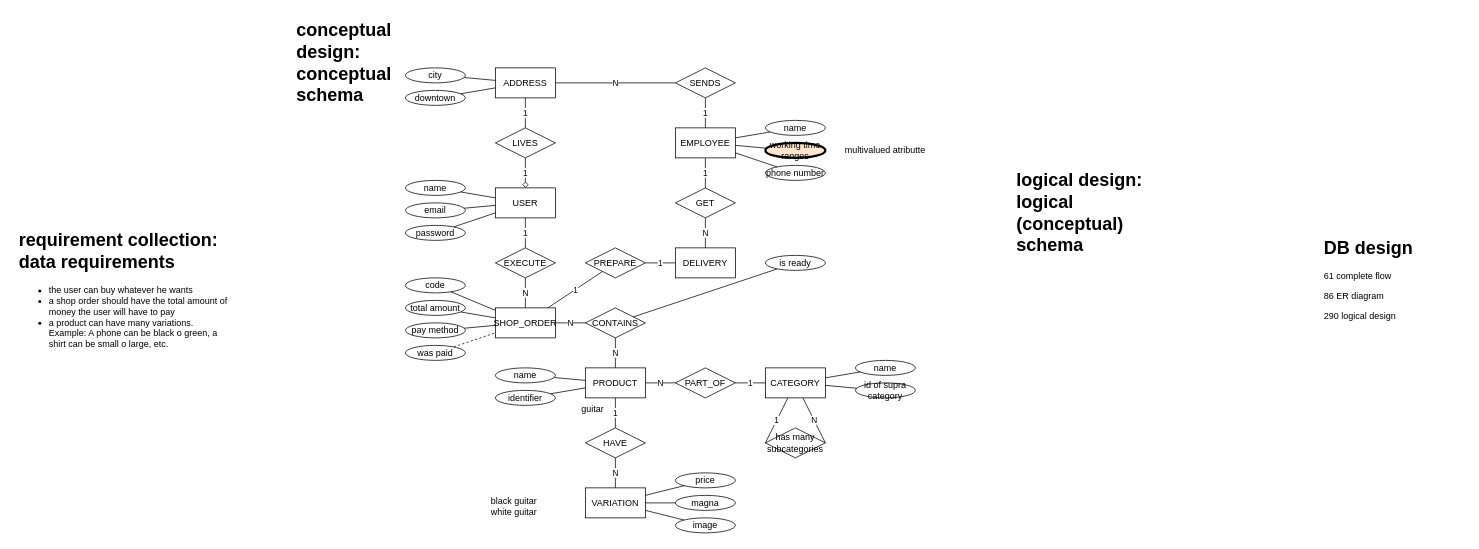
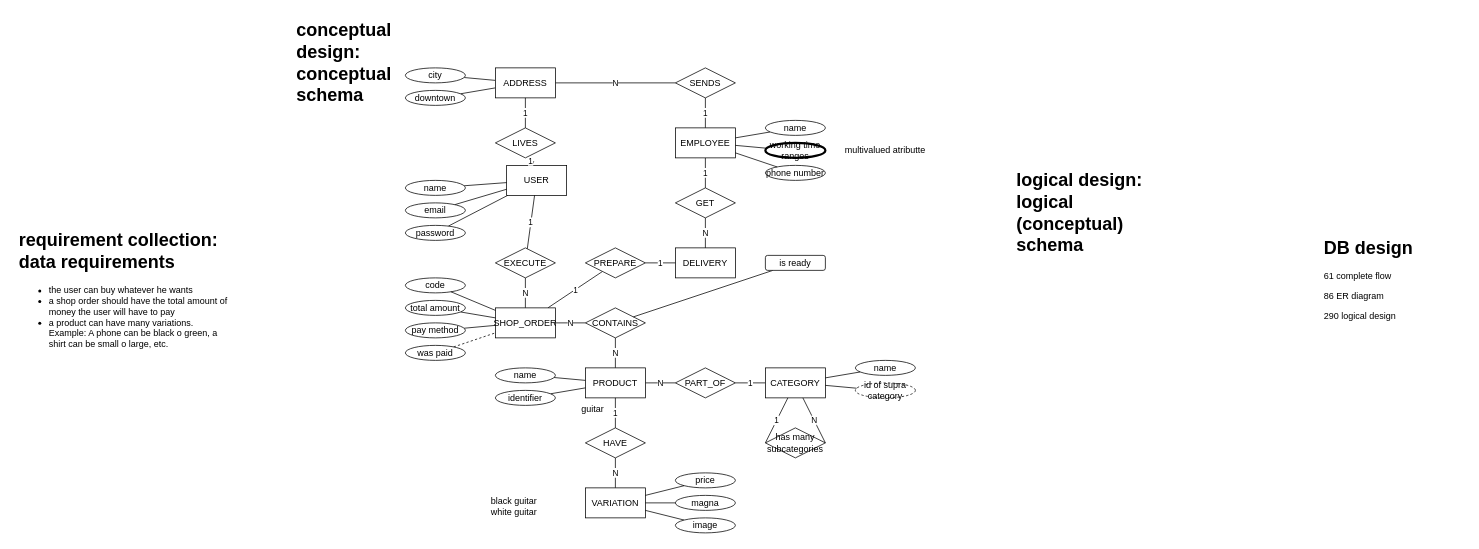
  <mxCell id="0" />
  <mxCell id="1" parent="0" />
  <mxCell id="2" value="N" style="rounded=0;orthogonalLoop=1;jettySize=auto;html=1;startArrow=none;startFill=0;endArrow=none;endFill=0;" parent="1" source="24" target="14" edge="1"><mxGeometry relative="1" as="geometry" /></mxCell>
- <mxCell id="3" value="USER" style="rounded=0;whiteSpace=wrap;html=1;" parent="1" vertex="1"><mxGeometry x="660" y="250" width="80" height="40" as="geometry" /></mxCell>
+ <mxCell id="3" value="USER" style="rounded=0;whiteSpace=wrap;html=1;" parent="1" vertex="1"><mxGeometry x="675" y="220" width="80" height="40" as="geometry" /></mxCell>
  <mxCell id="4" value="&lt;h1&gt;DB design&lt;/h1&gt;&lt;p&gt;61 complete flow&lt;/p&gt;&lt;p&gt;86 ER diagram&lt;/p&gt;&lt;p&gt;290 logical design&lt;/p&gt;" style="text;html=1;strokeColor=none;fillColor=none;spacing=5;spacingTop=-20;whiteSpace=wrap;overflow=hidden;rounded=0;" parent="1" vertex="1"><mxGeometry x="1760" y="310" width="190" height="120" as="geometry" /></mxCell>
  <mxCell id="5" value="&lt;h1&gt;conceptual design: conceptual schema&lt;/h1&gt;&lt;p&gt;Lorem ipsum dolor sit amet, consectetur adipisicing elit, sed do eiusmod tempor incididunt ut labore et dolore magna aliqua.&lt;/p&gt;" style="text;html=1;strokeColor=none;fillColor=none;spacing=5;spacingTop=-20;whiteSpace=wrap;overflow=hidden;rounded=0;" parent="1" vertex="1"><mxGeometry x="390" y="20" width="190" height="120" as="geometry" /></mxCell>
  <mxCell id="6" value="&lt;h1&gt;requirement collection: data requirements&lt;/h1&gt;&lt;ul&gt;&lt;li&gt;&lt;span style=&quot;background-color: initial;&quot;&gt;the user can buy whatever he wants&lt;/span&gt;&lt;/li&gt;&lt;li&gt;&lt;span style=&quot;background-color: initial;&quot;&gt;a shop order should have the total amount of money the user will have to pay&lt;/span&gt;&lt;/li&gt;&lt;li&gt;&lt;span style=&quot;background-color: initial;&quot;&gt;a product can have many variations. Example: A phone can be black o green, a shirt can be small o large, etc.&lt;/span&gt;&lt;/li&gt;&lt;/ul&gt;" style="text;html=1;strokeColor=none;fillColor=none;spacing=5;spacingTop=-20;whiteSpace=wrap;overflow=hidden;rounded=0;" parent="1" vertex="1"><mxGeometry x="20" y="300" width="290" height="200" as="geometry" /></mxCell>
  <mxCell id="7" value="&lt;h1&gt;logical design: logical (conceptual) schema&lt;/h1&gt;&lt;p&gt;Lorem ipsum dolor sit amet, consectetur adipisicing elit, sed do eiusmod tempor incididunt ut labore et dolore magna aliqua.&lt;/p&gt;" style="text;html=1;strokeColor=none;fillColor=none;spacing=5;spacingTop=-20;whiteSpace=wrap;overflow=hidden;rounded=0;" parent="1" vertex="1"><mxGeometry x="1350" y="220" width="190" height="120" as="geometry" /></mxCell>
  <mxCell id="8" style="rounded=0;orthogonalLoop=1;jettySize=auto;html=1;endArrow=none;endFill=0;" parent="1" source="9" target="3" edge="1"><mxGeometry relative="1" as="geometry" /></mxCell>
  <mxCell id="9" value="name" style="ellipse;whiteSpace=wrap;html=1;" parent="1" vertex="1"><mxGeometry x="540" y="240" width="80" height="20" as="geometry" /></mxCell>
  <mxCell id="10" style="rounded=0;orthogonalLoop=1;jettySize=auto;html=1;endArrow=none;endFill=0;" parent="1" source="11" target="3" edge="1"><mxGeometry relative="1" as="geometry" /></mxCell>
  <mxCell id="11" value="email" style="ellipse;whiteSpace=wrap;html=1;" parent="1" vertex="1"><mxGeometry x="540" y="270" width="80" height="20" as="geometry" /></mxCell>
  <mxCell id="12" value="N" style="rounded=0;orthogonalLoop=1;jettySize=auto;html=1;endArrow=none;endFill=0;" parent="1" source="14" target="16" edge="1"><mxGeometry relative="1" as="geometry" /></mxCell>
  <mxCell id="13" value="1" style="rounded=0;orthogonalLoop=1;jettySize=auto;html=1;endArrow=none;endFill=0;" edge="1" parent="1" source="14" target="63"><mxGeometry relative="1" as="geometry" /></mxCell>
  <mxCell id="14" value="SHOP_ORDER" style="rounded=0;whiteSpace=wrap;html=1;" parent="1" vertex="1"><mxGeometry x="660" y="410" width="80" height="40" as="geometry" /></mxCell>
  <mxCell id="15" value="N" style="rounded=0;orthogonalLoop=1;jettySize=auto;html=1;endArrow=none;endFill=0;" parent="1" source="16" target="19" edge="1"><mxGeometry relative="1" as="geometry" /></mxCell>
  <mxCell id="16" value="CONTAINS" style="rhombus;whiteSpace=wrap;html=1;" parent="1" vertex="1"><mxGeometry x="780" y="410" width="80" height="40" as="geometry" /></mxCell>
  <mxCell id="17" value="N" style="rounded=0;orthogonalLoop=1;jettySize=auto;html=1;endArrow=none;endFill=0;" parent="1" source="19" target="21" edge="1"><mxGeometry relative="1" as="geometry" /></mxCell>
  <mxCell id="18" value="N" style="rounded=0;orthogonalLoop=1;jettySize=auto;html=1;endArrow=none;endFill=0;" edge="1" parent="1" source="38" target="36"><mxGeometry relative="1" as="geometry" /></mxCell>
  <mxCell id="19" value="PRODUCT" style="rounded=0;whiteSpace=wrap;html=1;" parent="1" vertex="1"><mxGeometry x="780" y="490" width="80" height="40" as="geometry" /></mxCell>
  <mxCell id="20" value="1" style="rounded=0;orthogonalLoop=1;jettySize=auto;html=1;endArrow=none;endFill=0;" parent="1" source="21" target="22" edge="1"><mxGeometry relative="1" as="geometry" /></mxCell>
  <mxCell id="21" value="PART_OF" style="rhombus;whiteSpace=wrap;html=1;" parent="1" vertex="1"><mxGeometry x="900" y="490" width="80" height="40" as="geometry" /></mxCell>
  <mxCell id="22" value="CATEGORY" style="rounded=0;whiteSpace=wrap;html=1;" parent="1" vertex="1"><mxGeometry x="1020" y="490" width="80" height="40" as="geometry" /></mxCell>
  <mxCell id="23" value="1" style="rounded=0;orthogonalLoop=1;jettySize=auto;html=1;startArrow=none;startFill=0;endArrow=none;endFill=0;" parent="1" source="3" target="24" edge="1"><mxGeometry relative="1" as="geometry"><mxPoint x="632" y="290" as="sourcePoint" /><mxPoint x="708" y="420" as="targetPoint" /></mxGeometry></mxCell>
  <mxCell id="24" value="EXECUTE" style="rhombus;whiteSpace=wrap;html=1;" parent="1" vertex="1"><mxGeometry x="660" y="330" width="80" height="40" as="geometry" /></mxCell>
  <mxCell id="25" value="1" style="rounded=0;orthogonalLoop=1;jettySize=auto;html=1;endArrow=none;endFill=0;exitX=0;exitY=0.5;exitDx=0;exitDy=0;" edge="1" parent="1" source="27" target="22"><mxGeometry relative="1" as="geometry" /></mxCell>
  <mxCell id="26" value="N" style="rounded=0;orthogonalLoop=1;jettySize=auto;html=1;endArrow=none;endFill=0;exitX=1;exitY=0.5;exitDx=0;exitDy=0;" edge="1" parent="1" source="27" target="22"><mxGeometry relative="1" as="geometry" /></mxCell>
  <mxCell id="27" value="has many subcategories" style="rhombus;whiteSpace=wrap;html=1;" vertex="1" parent="1"><mxGeometry x="1020" y="570" width="80" height="40" as="geometry" /></mxCell>
  <mxCell id="28" value="code" style="ellipse;whiteSpace=wrap;html=1;fontStyle=0" vertex="1" parent="1"><mxGeometry x="540" y="370" width="80" height="20" as="geometry" /></mxCell>
  <mxCell id="29" style="rounded=0;orthogonalLoop=1;jettySize=auto;html=1;endArrow=none;endFill=0;" edge="1" parent="1" source="28" target="14"><mxGeometry relative="1" as="geometry"><mxPoint x="544" y="309" as="sourcePoint" /><mxPoint x="590" y="293" as="targetPoint" /></mxGeometry></mxCell>
  <mxCell id="30" value="name" style="ellipse;whiteSpace=wrap;html=1;" vertex="1" parent="1"><mxGeometry x="660" y="490" width="80" height="20" as="geometry" /></mxCell>
  <mxCell id="31" style="rounded=0;orthogonalLoop=1;jettySize=auto;html=1;endArrow=none;endFill=0;" edge="1" parent="1" source="30" target="19"><mxGeometry relative="1" as="geometry"><mxPoint x="578" y="464" as="sourcePoint" /><mxPoint x="670" y="447" as="targetPoint" /></mxGeometry></mxCell>
  <mxCell id="32" style="rounded=0;orthogonalLoop=1;jettySize=auto;html=1;endArrow=none;endFill=0;" edge="1" parent="1" source="33" target="14"><mxGeometry relative="1" as="geometry"><mxPoint x="670" y="437" as="targetPoint" /></mxGeometry></mxCell>
  <mxCell id="33" value="total amount" style="ellipse;whiteSpace=wrap;html=1;" vertex="1" parent="1"><mxGeometry x="540" y="400" width="80" height="20" as="geometry" /></mxCell>
  <mxCell id="34" style="rounded=0;orthogonalLoop=1;jettySize=auto;html=1;endArrow=none;endFill=0;" edge="1" parent="1" source="35" target="14"><mxGeometry relative="1" as="geometry"><mxPoint x="670" y="477" as="targetPoint" /></mxGeometry></mxCell>
  <mxCell id="35" value="pay method" style="ellipse;whiteSpace=wrap;html=1;" vertex="1" parent="1"><mxGeometry x="540" y="430" width="80" height="20" as="geometry" /></mxCell>
  <mxCell id="36" value="VARIATION" style="rounded=0;whiteSpace=wrap;html=1;" vertex="1" parent="1"><mxGeometry x="780" y="650" width="80" height="40" as="geometry" /></mxCell>
  <mxCell id="37" value="1" style="rounded=0;orthogonalLoop=1;jettySize=auto;html=1;endArrow=none;endFill=0;" edge="1" parent="1" source="19" target="38"><mxGeometry relative="1" as="geometry"><mxPoint x="830" y="530" as="sourcePoint" /><mxPoint x="890" y="650" as="targetPoint" /></mxGeometry></mxCell>
  <mxCell id="38" value="HAVE" style="rhombus;whiteSpace=wrap;html=1;" vertex="1" parent="1"><mxGeometry x="780" y="570" width="80" height="40" as="geometry" /></mxCell>
  <mxCell id="39" style="rounded=0;orthogonalLoop=1;jettySize=auto;html=1;endArrow=none;endFill=0;" edge="1" parent="1" source="40" target="19"><mxGeometry relative="1" as="geometry" /></mxCell>
  <mxCell id="40" value="identifier" style="ellipse;whiteSpace=wrap;html=1;" vertex="1" parent="1"><mxGeometry x="660" y="520" width="80" height="20" as="geometry" /></mxCell>
  <mxCell id="41" value="price" style="ellipse;whiteSpace=wrap;html=1;" vertex="1" parent="1"><mxGeometry x="900" y="630" width="80" height="20" as="geometry" /></mxCell>
  <mxCell id="42" style="rounded=0;orthogonalLoop=1;jettySize=auto;html=1;endArrow=none;endFill=0;" edge="1" parent="1" source="41" target="36"><mxGeometry relative="1" as="geometry"><mxPoint x="628" y="634" as="sourcePoint" /><mxPoint x="830" y="680" as="targetPoint" /></mxGeometry></mxCell>
  <mxCell id="43" value="name" style="ellipse;whiteSpace=wrap;html=1;" vertex="1" parent="1"><mxGeometry x="1140" y="480" width="80" height="20" as="geometry" /></mxCell>
  <mxCell id="44" style="rounded=0;orthogonalLoop=1;jettySize=auto;html=1;endArrow=none;endFill=0;" edge="1" parent="1" source="43" target="22"><mxGeometry relative="1" as="geometry"><mxPoint x="1058" y="454" as="sourcePoint" /><mxPoint x="1260" y="500" as="targetPoint" /></mxGeometry></mxCell>
- <mxCell id="45" value="id of supra category" style="ellipse;whiteSpace=wrap;html=1;" vertex="1" parent="1"><mxGeometry x="1140" y="510" width="80" height="20" as="geometry" /></mxCell>
+ <mxCell id="45" value="id of supra category" style="ellipse;whiteSpace=wrap;html=1;dashed=1;" vertex="1" parent="1"><mxGeometry x="1140" y="510" width="80" height="20" as="geometry" /></mxCell>
  <mxCell id="46" style="rounded=0;orthogonalLoop=1;jettySize=auto;html=1;endArrow=none;endFill=0;" edge="1" parent="1" source="45" target="22"><mxGeometry relative="1" as="geometry"><mxPoint x="1058" y="484" as="sourcePoint" /><mxPoint x="1100" y="530" as="targetPoint" /></mxGeometry></mxCell>
  <mxCell id="47" value="guitar" style="text;html=1;strokeColor=none;fillColor=none;align=center;verticalAlign=middle;whiteSpace=wrap;rounded=0;" vertex="1" parent="1"><mxGeometry x="760" y="530" width="60" height="30" as="geometry" /></mxCell>
  <mxCell id="48" value="black guitar&lt;br&gt;white guitar" style="text;html=1;strokeColor=none;fillColor=none;align=center;verticalAlign=middle;whiteSpace=wrap;rounded=0;" vertex="1" parent="1"><mxGeometry x="640" y="660" width="90" height="30" as="geometry" /></mxCell>
  <mxCell id="49" style="rounded=0;orthogonalLoop=1;jettySize=auto;html=1;endArrow=none;endFill=0;" edge="1" parent="1" source="50" target="56"><mxGeometry relative="1" as="geometry"><mxPoint x="1156" y="362" as="targetPoint" /></mxGeometry></mxCell>
  <mxCell id="50" value="city" style="ellipse;whiteSpace=wrap;html=1;" vertex="1" parent="1"><mxGeometry x="540" y="90" width="80" height="20" as="geometry" /></mxCell>
  <mxCell id="51" style="rounded=0;orthogonalLoop=1;jettySize=auto;html=1;endArrow=none;endFill=0;" edge="1" parent="1" source="52" target="56"><mxGeometry relative="1" as="geometry"><mxPoint x="1142.053" y="366.838" as="targetPoint" /></mxGeometry></mxCell>
  <mxCell id="52" value="downtown" style="ellipse;whiteSpace=wrap;html=1;" vertex="1" parent="1"><mxGeometry x="540" y="120" width="80" height="20" as="geometry" /></mxCell>
  <mxCell id="53" value="1" style="rounded=0;orthogonalLoop=1;jettySize=auto;html=1;endArrow=none;endFill=0;" edge="1" parent="1" source="55" target="68"><mxGeometry relative="1" as="geometry" /></mxCell>
  <mxCell id="54" value="N" style="rounded=0;orthogonalLoop=1;jettySize=auto;html=1;endArrow=none;endFill=0;" edge="1" parent="1" source="55" target="56"><mxGeometry relative="1" as="geometry" /></mxCell>
  <mxCell id="55" value="SENDS" style="rhombus;whiteSpace=wrap;html=1;" vertex="1" parent="1"><mxGeometry x="900" y="90" width="80" height="40" as="geometry" /></mxCell>
  <mxCell id="56" value="ADDRESS" style="rounded=0;whiteSpace=wrap;html=1;" vertex="1" parent="1"><mxGeometry x="660" y="90" width="80" height="40" as="geometry" /></mxCell>
  <mxCell id="57" value="1" style="rounded=0;orthogonalLoop=1;jettySize=auto;html=1;endArrow=diamond;endFill=0;" edge="1" parent="1" source="59" target="3"><mxGeometry relative="1" as="geometry" /></mxCell>
  <mxCell id="58" value="1" style="rounded=0;orthogonalLoop=1;jettySize=auto;html=1;endArrow=none;endFill=0;" edge="1" parent="1" source="59" target="56"><mxGeometry relative="1" as="geometry" /></mxCell>
  <mxCell id="59" value="LIVES" style="rhombus;whiteSpace=wrap;html=1;" vertex="1" parent="1"><mxGeometry x="660" y="170" width="80" height="40" as="geometry" /></mxCell>
  <mxCell id="60" value="1" style="rounded=0;orthogonalLoop=1;jettySize=auto;html=1;endArrow=none;endFill=0;" edge="1" parent="1" source="70" target="68"><mxGeometry relative="1" as="geometry" /></mxCell>
  <mxCell id="61" value="DELIVERY" style="rounded=0;whiteSpace=wrap;html=1;" vertex="1" parent="1"><mxGeometry x="900" y="330" width="80" height="40" as="geometry" /></mxCell>
  <mxCell id="62" value="1" style="rounded=0;orthogonalLoop=1;jettySize=auto;html=1;endArrow=none;endFill=0;" edge="1" parent="1" source="63" target="61"><mxGeometry relative="1" as="geometry" /></mxCell>
  <mxCell id="63" value="PREPARE" style="rhombus;whiteSpace=wrap;html=1;" vertex="1" parent="1"><mxGeometry x="780" y="330" width="80" height="40" as="geometry" /></mxCell>
  <mxCell id="64" style="rounded=0;orthogonalLoop=1;jettySize=auto;html=1;endArrow=none;endFill=0;dashed=1;" edge="1" parent="1" source="65" target="14"><mxGeometry relative="1" as="geometry" /></mxCell>
  <mxCell id="65" value="was paid" style="ellipse;whiteSpace=wrap;html=1;" vertex="1" parent="1"><mxGeometry x="540" y="460" width="80" height="20" as="geometry" /></mxCell>
  <mxCell id="66" style="rounded=0;orthogonalLoop=1;jettySize=auto;html=1;endArrow=none;endFill=0;" edge="1" parent="1" source="67" target="16"><mxGeometry relative="1" as="geometry"><mxPoint x="1020" y="403" as="targetPoint" /></mxGeometry></mxCell>
- <mxCell id="67" value="is ready" style="ellipse;whiteSpace=wrap;html=1;" vertex="1" parent="1"><mxGeometry x="1020" y="340" width="80" height="20" as="geometry" /></mxCell>
+ <mxCell id="67" value="is ready" style="whiteSpace=wrap;html=1;rounded=1;" vertex="1" parent="1"><mxGeometry x="1020" y="340" width="80" height="20" as="geometry" /></mxCell>
  <mxCell id="68" value="EMPLOYEE" style="rounded=0;whiteSpace=wrap;html=1;" vertex="1" parent="1"><mxGeometry x="900" y="170" width="80" height="40" as="geometry" /></mxCell>
  <mxCell id="69" value="N" style="rounded=0;orthogonalLoop=1;jettySize=auto;html=1;endArrow=none;endFill=0;" edge="1" parent="1" source="61" target="70"><mxGeometry relative="1" as="geometry"><mxPoint x="980" y="350" as="sourcePoint" /><mxPoint x="1180" y="350" as="targetPoint" /></mxGeometry></mxCell>
  <mxCell id="70" value="GET" style="rhombus;whiteSpace=wrap;html=1;" vertex="1" parent="1"><mxGeometry x="900" y="250" width="80" height="40" as="geometry" /></mxCell>
  <mxCell id="71" style="rounded=0;orthogonalLoop=1;jettySize=auto;html=1;endArrow=none;endFill=0;" edge="1" parent="1" source="72" target="68"><mxGeometry relative="1" as="geometry"><mxPoint x="1220" y="347" as="targetPoint" /></mxGeometry></mxCell>
  <mxCell id="72" value="name" style="ellipse;whiteSpace=wrap;html=1;" vertex="1" parent="1"><mxGeometry x="1020" y="160" width="80" height="20" as="geometry" /></mxCell>
  <mxCell id="73" style="rounded=0;orthogonalLoop=1;jettySize=auto;html=1;endArrow=none;endFill=0;" edge="1" parent="1" source="74" target="68"><mxGeometry relative="1" as="geometry"><mxPoint x="1220" y="357" as="targetPoint" /></mxGeometry></mxCell>
- <mxCell id="74" value="working time ranges" style="ellipse;whiteSpace=wrap;html=1;strokeColor=default;strokeWidth=3;fillColor=#ffe6cc;" vertex="1" parent="1"><mxGeometry x="1020" y="190" width="80" height="20" as="geometry" /></mxCell>
+ <mxCell id="74" value="working time ranges" style="ellipse;whiteSpace=wrap;html=1;strokeColor=default;strokeWidth=3;" vertex="1" parent="1"><mxGeometry x="1020" y="190" width="80" height="20" as="geometry" /></mxCell>
  <mxCell id="75" value="magna" style="ellipse;whiteSpace=wrap;html=1;" vertex="1" parent="1"><mxGeometry x="900" y="660" width="80" height="20" as="geometry" /></mxCell>
  <mxCell id="76" style="rounded=0;orthogonalLoop=1;jettySize=auto;html=1;endArrow=none;endFill=0;" edge="1" parent="1" source="75" target="36"><mxGeometry relative="1" as="geometry"><mxPoint x="912" y="673" as="sourcePoint" /><mxPoint x="870" y="677" as="targetPoint" /></mxGeometry></mxCell>
  <mxCell id="77" value="phone number" style="ellipse;whiteSpace=wrap;html=1;" vertex="1" parent="1"><mxGeometry x="1020" y="220" width="80" height="20" as="geometry" /></mxCell>
  <mxCell id="78" style="rounded=0;orthogonalLoop=1;jettySize=auto;html=1;endArrow=none;endFill=0;" edge="1" parent="1" source="77" target="68"><mxGeometry relative="1" as="geometry"><mxPoint x="990" y="207" as="targetPoint" /><mxPoint x="1037" y="215" as="sourcePoint" /></mxGeometry></mxCell>
  <mxCell id="79" style="rounded=0;orthogonalLoop=1;jettySize=auto;html=1;endArrow=none;endFill=0;" edge="1" parent="1" source="80" target="3"><mxGeometry relative="1" as="geometry"><mxPoint x="660" y="303" as="targetPoint" /></mxGeometry></mxCell>
  <mxCell id="80" value="password" style="ellipse;whiteSpace=wrap;html=1;" vertex="1" parent="1"><mxGeometry x="540" y="300" width="80" height="20" as="geometry" /></mxCell>
  <mxCell id="81" style="rounded=0;orthogonalLoop=1;jettySize=auto;html=1;endArrow=none;endFill=0;" edge="1" parent="1" source="82" target="36"><mxGeometry relative="1" as="geometry" /></mxCell>
  <mxCell id="82" value="image" style="ellipse;whiteSpace=wrap;html=1;" vertex="1" parent="1"><mxGeometry x="900" y="690" width="80" height="20" as="geometry" /></mxCell>
  <mxCell id="83" value="multivalued atributte" style="text;html=1;strokeColor=none;fillColor=none;align=center;verticalAlign=middle;whiteSpace=wrap;rounded=0;" vertex="1" parent="1"><mxGeometry x="1110" y="185" width="140" height="30" as="geometry" /></mxCell>
